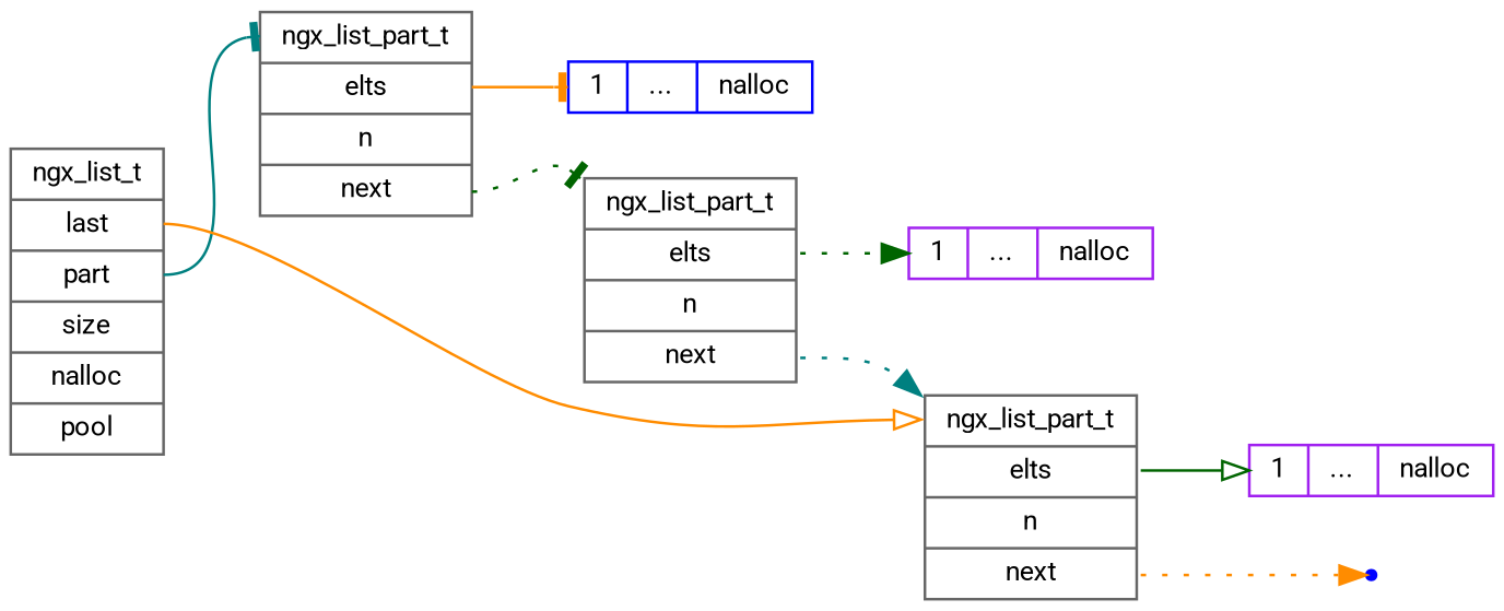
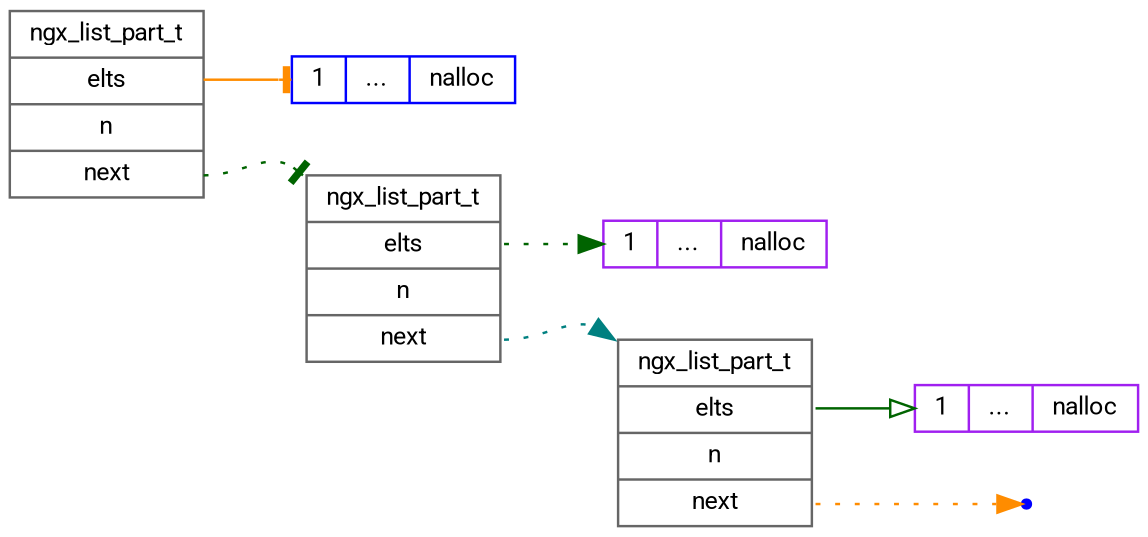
  digraph {
    rankdir=LR
    fontname=Roboto
    node [color=gray40 fontname=Roboto fontsize=10 shape=record]
    edge [arrowhead=tee tailport=elts color=darkorange style=solid fontname=Roboto]
-   n1 [label="ngx_list_t|<last>last|<part>part|size|nalloc|pool"]
    n2 [label="<head>ngx_list_part_t|<elts>elts|n|<next>next"]
    n3 [label="<head>ngx_list_part_t|<elts>elts|n|<next>next"]
    n4 [color=blue height=0.1 label="{1|...|nalloc}"]
    n5 [label="<head>ngx_list_part_t|<elts>elts|n|<next>next"]
    n6 [color=purple height=0.1 label="{1|...|nalloc}"]
    n7 [color=purple height=0.1 label="{1|...|nalloc}"]
    ngx_list_part_t_4 [color=blue shape=point]
-   n1 -> n2 [headport=head tailport=part color=teal]
-   n1 -> n3 [headport=head tailport=last arrowhead=onormal]
    n2 -> n4
    n2 -> n5 [headport="head:nw" tailport=next color=darkgreen style=dotted]
    n3 -> n7 [color=darkgreen arrowhead=onormal]
    n3 -> ngx_list_part_t_4 [arrowhead=normal tailport=next style=dotted]
    n5 -> n3 [headport="head:nw" tailport=next color=teal style=dotted arrowhead=normal]
    n5 -> n6 [color=darkgreen style=dotted arrowhead=normal]
  }
